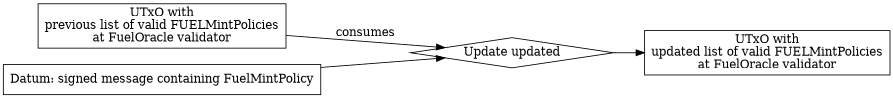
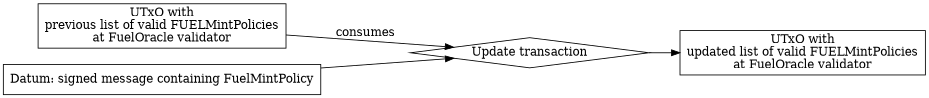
  strict digraph {
    rankdir=LR
    node [shape=record]
    n1 [label="UTxO with\nprevious list of valid FUELMintPolicies\nat FuelOracle validator"]
-   n2 [label="Update updated" shape=diamond]
+   n2 [label="Update transaction" shape=diamond]
    n3 [label="UTxO with\nupdated list of valid FUELMintPolicies\nat FuelOracle validator"]
    n4 [label="Datum: signed message containing FuelMintPolicy"]
    n1 -> n2 [label=consumes]
    n2 -> n3
    n4 -> n2
  }
